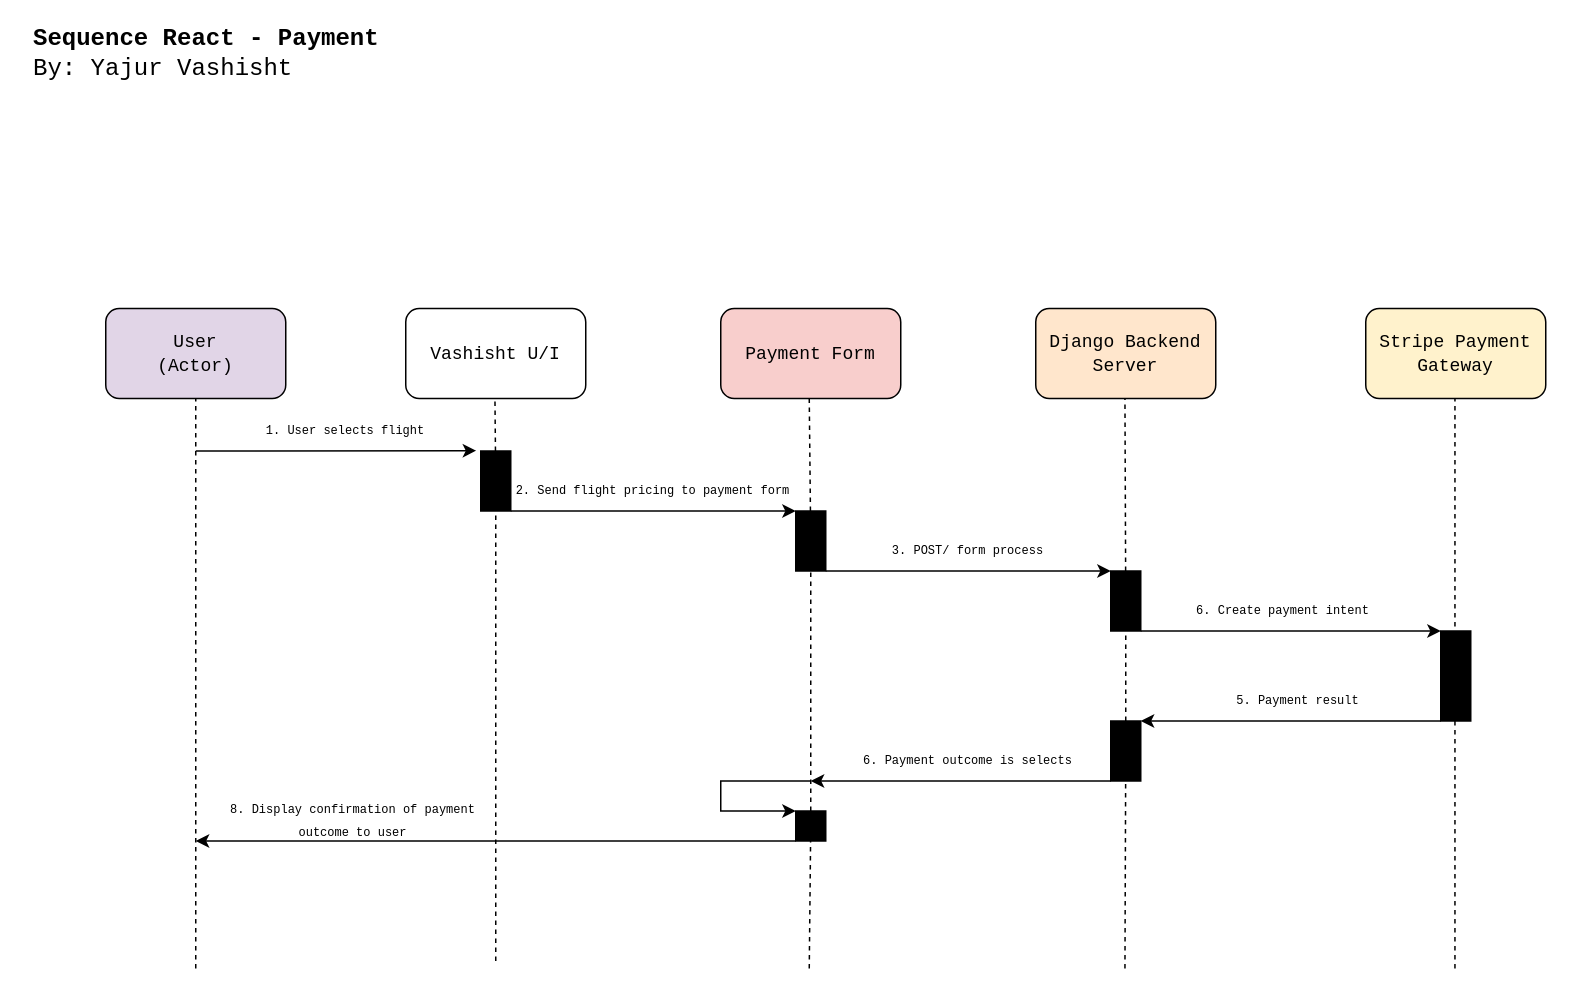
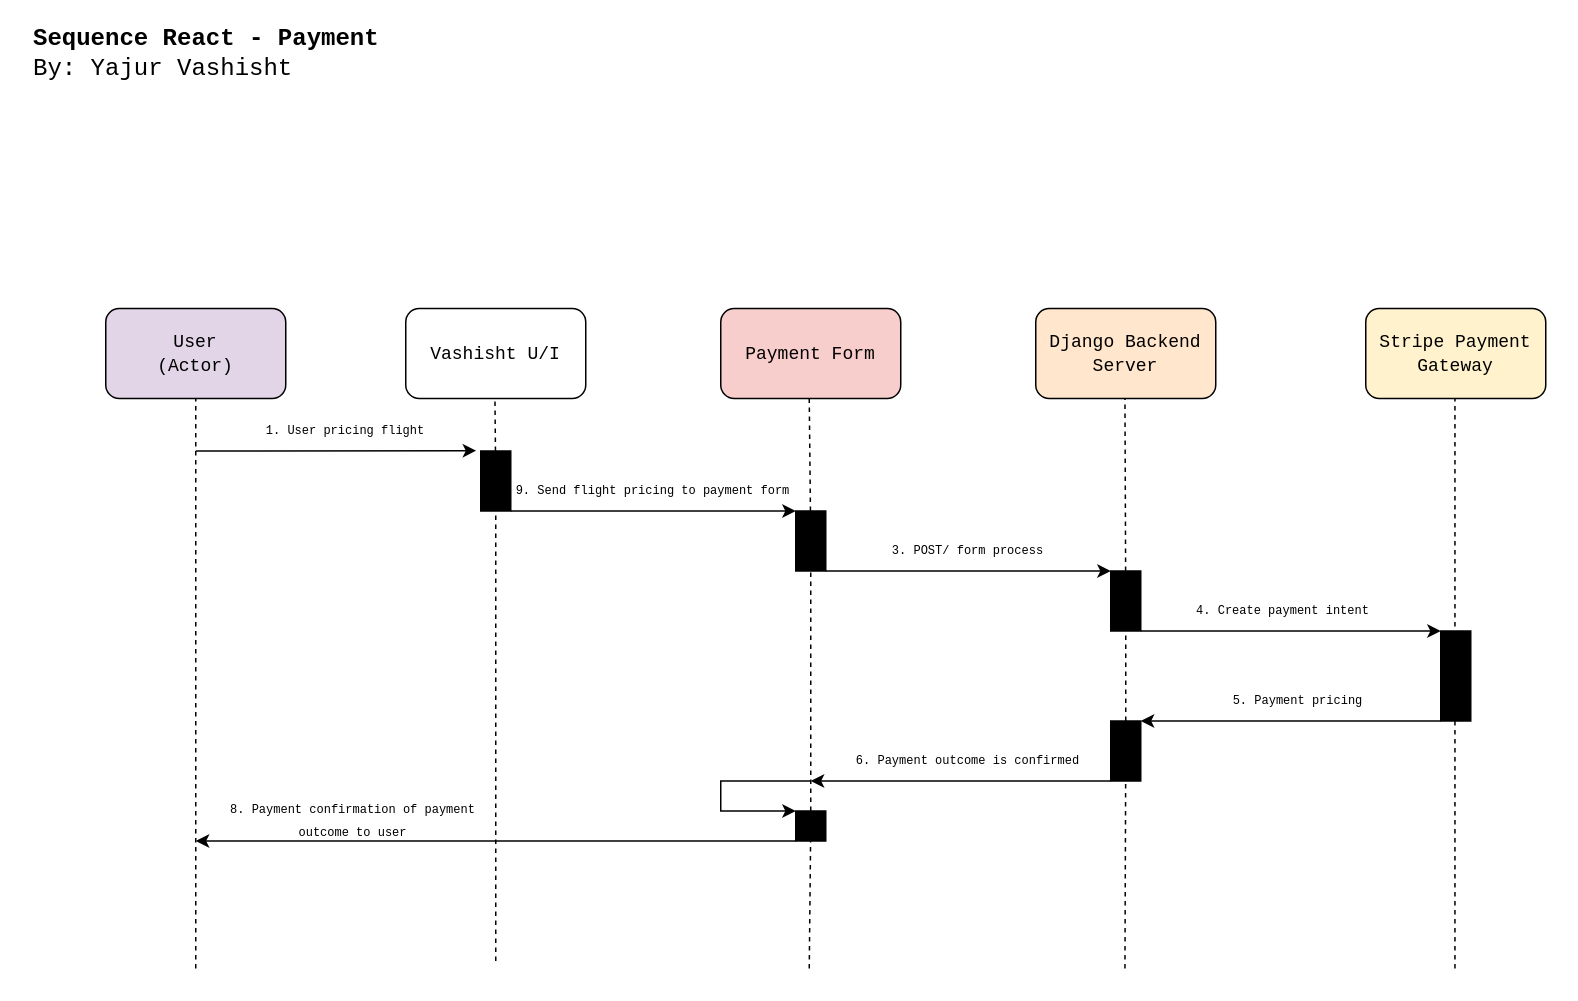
  <mxCell id="0" />
  <mxCell id="1" parent="0" />
  <mxCell id="2" value="&lt;font face=&quot;Courier New&quot;&gt;User&lt;br&gt;(Actor)&lt;br&gt;&lt;/font&gt;" style="rounded=1;whiteSpace=wrap;html=1;fillColor=#e1d5e7;" parent="1" vertex="1"><mxGeometry x="70" y="205" width="120" height="60" as="geometry" /></mxCell>
  <mxCell id="3" value="&lt;font face=&quot;Courier New&quot;&gt;Vashisht U/I&lt;br&gt;&lt;/font&gt;" style="rounded=1;whiteSpace=wrap;html=1;" parent="1" vertex="1"><mxGeometry x="270" y="205" width="120" height="60" as="geometry" /></mxCell>
  <mxCell id="4" value="&lt;font face=&quot;Courier New&quot;&gt;Payment Form&lt;br&gt;&lt;/font&gt;" style="rounded=1;whiteSpace=wrap;html=1;fillColor=#f8cecc;" parent="1" vertex="1"><mxGeometry x="480" y="205" width="120" height="60" as="geometry" /></mxCell>
  <mxCell id="5" value="&lt;font face=&quot;Courier New&quot;&gt;Django Backend Server&lt;br&gt;&lt;/font&gt;" style="rounded=1;whiteSpace=wrap;html=1;fillColor=#ffe6cc;" parent="1" vertex="1"><mxGeometry x="690" y="205" width="120" height="60" as="geometry" /></mxCell>
  <mxCell id="6" value="&lt;font face=&quot;Courier New&quot;&gt;Stripe Payment Gateway&lt;br&gt;&lt;/font&gt;" style="rounded=1;whiteSpace=wrap;html=1;fillColor=#fff2cc;" parent="1" vertex="1"><mxGeometry x="910" y="205" width="120" height="60" as="geometry" /></mxCell>
  <mxCell id="7" value="" style="endArrow=none;dashed=1;html=1;rounded=0;" parent="1" edge="1"><mxGeometry width="50" height="50" relative="1" as="geometry"><mxPoint x="130" y="645" as="sourcePoint" /><mxPoint x="130" y="265" as="targetPoint" /></mxGeometry></mxCell>
  <mxCell id="8" value="" style="endArrow=none;dashed=1;html=1;rounded=0;" parent="1" edge="1" source="15"><mxGeometry width="50" height="50" relative="1" as="geometry"><mxPoint x="329.47" y="645" as="sourcePoint" /><mxPoint x="329.47" y="265" as="targetPoint" /></mxGeometry></mxCell>
  <mxCell id="9" value="" style="endArrow=none;dashed=1;html=1;rounded=0;" parent="1" edge="1" source="17"><mxGeometry width="50" height="50" relative="1" as="geometry"><mxPoint x="539" y="645" as="sourcePoint" /><mxPoint x="539" y="265" as="targetPoint" /></mxGeometry></mxCell>
  <mxCell id="10" value="" style="endArrow=none;dashed=1;html=1;rounded=0;" parent="1" edge="1" source="19"><mxGeometry width="50" height="50" relative="1" as="geometry"><mxPoint x="749.47" y="645" as="sourcePoint" /><mxPoint x="749.47" y="265" as="targetPoint" /></mxGeometry></mxCell>
  <mxCell id="11" value="" style="endArrow=none;dashed=1;html=1;rounded=0;" parent="1" edge="1"><mxGeometry width="50" height="50" relative="1" as="geometry"><mxPoint x="969.47" y="645" as="sourcePoint" /><mxPoint x="969.47" y="265" as="targetPoint" /></mxGeometry></mxCell>
  <mxCell id="12" value="&lt;div style=&quot;font-size: 16px;&quot;&gt;&lt;span style=&quot;font-family: &amp;quot;Courier New&amp;quot;; background-color: initial;&quot;&gt;&lt;font style=&quot;font-size: 16px;&quot;&gt;&lt;b&gt;Sequence React - Payment&lt;/b&gt;&lt;/font&gt;&lt;/span&gt;&lt;/div&gt;&lt;font style=&quot;font-size: 16px;&quot; face=&quot;Courier New&quot;&gt;&lt;div style=&quot;&quot;&gt;&lt;span style=&quot;background-color: initial;&quot;&gt;By: Yajur Vashisht&lt;/span&gt;&lt;/div&gt;&lt;/font&gt;" style="text;html=1;strokeColor=none;fillColor=none;align=left;verticalAlign=middle;whiteSpace=wrap;rounded=0;" vertex="1" parent="1"><mxGeometry x="20" y="20" width="290" height="30" as="geometry" /></mxCell>
  <mxCell id="13" value="" style="endArrow=classic;html=1;rounded=0;entryX=-0.152;entryY=-0.005;entryDx=0;entryDy=0;entryPerimeter=0;" edge="1" parent="1" target="15"><mxGeometry width="50" height="50" relative="1" as="geometry"><mxPoint x="130" y="300" as="sourcePoint" /><mxPoint x="310" y="300" as="targetPoint" /></mxGeometry></mxCell>
  <mxCell id="14" value="" style="endArrow=none;dashed=1;html=1;rounded=0;" edge="1" parent="1" target="15"><mxGeometry width="50" height="50" relative="1" as="geometry"><mxPoint x="330" y="640" as="sourcePoint" /><mxPoint x="329.47" y="265" as="targetPoint" /></mxGeometry></mxCell>
  <mxCell id="15" value="" style="rounded=0;whiteSpace=wrap;html=1;fillColor=#000000;" vertex="1" parent="1"><mxGeometry x="320" y="300" width="20" height="40" as="geometry" /></mxCell>
  <mxCell id="16" value="" style="endArrow=none;dashed=1;html=1;rounded=0;" edge="1" parent="1" source="29" target="17"><mxGeometry width="50" height="50" relative="1" as="geometry"><mxPoint x="539" y="645" as="sourcePoint" /><mxPoint x="539" y="265" as="targetPoint" /></mxGeometry></mxCell>
  <mxCell id="17" value="" style="rounded=0;whiteSpace=wrap;html=1;fillColor=#000000;" vertex="1" parent="1"><mxGeometry x="530" y="340" width="20" height="40" as="geometry" /></mxCell>
  <mxCell id="18" value="" style="endArrow=none;dashed=1;html=1;rounded=0;" edge="1" parent="1" source="26" target="19"><mxGeometry width="50" height="50" relative="1" as="geometry"><mxPoint x="749.47" y="645" as="sourcePoint" /><mxPoint x="749.47" y="265" as="targetPoint" /></mxGeometry></mxCell>
  <mxCell id="19" value="" style="rounded=0;whiteSpace=wrap;html=1;fillColor=#000000;" vertex="1" parent="1"><mxGeometry x="740" y="380" width="20" height="40" as="geometry" /></mxCell>
  <mxCell id="20" value="" style="rounded=0;whiteSpace=wrap;html=1;fillColor=#000000;" vertex="1" parent="1"><mxGeometry x="960" y="420" width="20" height="60" as="geometry" /></mxCell>
  <mxCell id="21" value="" style="endArrow=classic;html=1;rounded=0;entryX=0;entryY=0;entryDx=0;entryDy=0;" edge="1" parent="1" target="17"><mxGeometry width="50" height="50" relative="1" as="geometry"><mxPoint x="340" y="340" as="sourcePoint" /><mxPoint x="527" y="340" as="targetPoint" /></mxGeometry></mxCell>
  <mxCell id="22" value="" style="endArrow=classic;html=1;rounded=0;entryX=0;entryY=0;entryDx=0;entryDy=0;" edge="1" parent="1" target="19"><mxGeometry width="50" height="50" relative="1" as="geometry"><mxPoint x="550" y="380" as="sourcePoint" /><mxPoint x="737" y="380" as="targetPoint" /></mxGeometry></mxCell>
  <mxCell id="23" value="" style="endArrow=classic;html=1;rounded=0;entryX=0;entryY=0;entryDx=0;entryDy=0;" edge="1" parent="1" target="20"><mxGeometry width="50" height="50" relative="1" as="geometry"><mxPoint x="760" y="420" as="sourcePoint" /><mxPoint x="947" y="420" as="targetPoint" /></mxGeometry></mxCell>
  <mxCell id="24" value="" style="endArrow=classic;html=1;rounded=0;entryX=1;entryY=0;entryDx=0;entryDy=0;" edge="1" parent="1" target="26"><mxGeometry width="50" height="50" relative="1" as="geometry"><mxPoint x="960" y="480" as="sourcePoint" /><mxPoint x="773" y="480" as="targetPoint" /></mxGeometry></mxCell>
  <mxCell id="25" value="" style="endArrow=none;dashed=1;html=1;rounded=0;" edge="1" parent="1" target="26"><mxGeometry width="50" height="50" relative="1" as="geometry"><mxPoint x="749.47" y="645" as="sourcePoint" /><mxPoint x="750" y="420" as="targetPoint" /></mxGeometry></mxCell>
  <mxCell id="26" value="" style="rounded=0;whiteSpace=wrap;html=1;fillColor=#000000;" vertex="1" parent="1"><mxGeometry x="740" y="480" width="20" height="40" as="geometry" /></mxCell>
  <mxCell id="27" value="" style="endArrow=classic;html=1;rounded=0;" edge="1" parent="1"><mxGeometry width="50" height="50" relative="1" as="geometry"><mxPoint x="740" y="520" as="sourcePoint" /><mxPoint x="540" y="520" as="targetPoint" /></mxGeometry></mxCell>
  <mxCell id="28" value="" style="endArrow=none;dashed=1;html=1;rounded=0;" edge="1" parent="1" target="29"><mxGeometry width="50" height="50" relative="1" as="geometry"><mxPoint x="539" y="645" as="sourcePoint" /><mxPoint x="540" y="380" as="targetPoint" /></mxGeometry></mxCell>
  <mxCell id="29" value="" style="rounded=0;whiteSpace=wrap;html=1;fillColor=#000000;" vertex="1" parent="1"><mxGeometry x="530" y="540" width="20" height="20" as="geometry" /></mxCell>
  <mxCell id="30" value="" style="endArrow=classic;html=1;rounded=0;entryX=0;entryY=0;entryDx=0;entryDy=0;" edge="1" parent="1" target="29"><mxGeometry width="50" height="50" relative="1" as="geometry"><mxPoint x="540" y="520" as="sourcePoint" /><mxPoint x="520" y="540" as="targetPoint" /><Array as="points"><mxPoint x="480" y="520" /><mxPoint x="480" y="540" /></Array></mxGeometry></mxCell>
  <mxCell id="31" value="" style="endArrow=classic;html=1;rounded=0;" edge="1" parent="1"><mxGeometry width="50" height="50" relative="1" as="geometry"><mxPoint x="530" y="560" as="sourcePoint" /><mxPoint x="130" y="560" as="targetPoint" /></mxGeometry></mxCell>
- <mxCell id="32" value="&lt;font style=&quot;font-size: 8px;&quot; face=&quot;Courier New&quot;&gt;1. User selects flight&lt;/font&gt;" style="text;html=1;strokeColor=none;fillColor=none;align=center;verticalAlign=middle;whiteSpace=wrap;rounded=0;" vertex="1" parent="1"><mxGeometry x="130" y="270" width="200" height="30" as="geometry" /></mxCell>
- <mxCell id="33" value="&lt;font style=&quot;font-size: 8px;&quot; face=&quot;Courier New&quot;&gt;2. Send flight pricing to payment form&lt;/font&gt;" style="text;html=1;strokeColor=none;fillColor=none;align=center;verticalAlign=middle;whiteSpace=wrap;rounded=0;" vertex="1" parent="1"><mxGeometry x="340" y="310" width="190" height="30" as="geometry" /></mxCell>
+ <mxCell id="32" value="&lt;font style=&quot;font-size: 8px;&quot; face=&quot;Courier New&quot;&gt;1. User pricing flight&lt;/font&gt;" style="text;html=1;strokeColor=none;fillColor=none;align=center;verticalAlign=middle;whiteSpace=wrap;rounded=0;" vertex="1" parent="1"><mxGeometry x="130" y="270" width="200" height="30" as="geometry" /></mxCell>
+ <mxCell id="33" value="&lt;font style=&quot;font-size: 8px;&quot; face=&quot;Courier New&quot;&gt;9. Send flight pricing to payment form&lt;/font&gt;" style="text;html=1;strokeColor=none;fillColor=none;align=center;verticalAlign=middle;whiteSpace=wrap;rounded=0;" vertex="1" parent="1"><mxGeometry x="340" y="310" width="190" height="30" as="geometry" /></mxCell>
  <mxCell id="34" value="&lt;font style=&quot;font-size: 8px;&quot; face=&quot;Courier New&quot;&gt;3. POST/ form process&lt;/font&gt;" style="text;html=1;strokeColor=none;fillColor=none;align=center;verticalAlign=middle;whiteSpace=wrap;rounded=0;" vertex="1" parent="1"><mxGeometry x="550" y="350" width="190" height="30" as="geometry" /></mxCell>
- <mxCell id="35" value="&lt;font style=&quot;font-size: 8px;&quot; face=&quot;Courier New&quot;&gt;6. Create payment intent&lt;/font&gt;" style="text;html=1;strokeColor=none;fillColor=none;align=center;verticalAlign=middle;whiteSpace=wrap;rounded=0;" vertex="1" parent="1"><mxGeometry x="760" y="390" width="190" height="30" as="geometry" /></mxCell>
- <mxCell id="36" value="&lt;font style=&quot;font-size: 8px;&quot; face=&quot;Courier New&quot;&gt;5. Payment result&lt;/font&gt;" style="text;html=1;strokeColor=none;fillColor=none;align=center;verticalAlign=middle;whiteSpace=wrap;rounded=0;" vertex="1" parent="1"><mxGeometry x="770" y="450" width="190" height="30" as="geometry" /></mxCell>
- <mxCell id="37" value="&lt;font style=&quot;font-size: 8px;&quot; face=&quot;Courier New&quot;&gt;6. Payment outcome is selects&lt;/font&gt;" style="text;html=1;strokeColor=none;fillColor=none;align=center;verticalAlign=middle;whiteSpace=wrap;rounded=0;" vertex="1" parent="1"><mxGeometry x="550" y="490" width="190" height="30" as="geometry" /></mxCell>
- <mxCell id="38" value="&lt;font style=&quot;font-size: 8px;&quot; face=&quot;Courier New&quot;&gt;8. Display confirmation of payment outcome to user&lt;/font&gt;" style="text;html=1;strokeColor=none;fillColor=none;align=center;verticalAlign=middle;whiteSpace=wrap;rounded=0;" vertex="1" parent="1"><mxGeometry x="140" y="530" width="190" height="30" as="geometry" /></mxCell>
+ <mxCell id="35" value="&lt;font style=&quot;font-size: 8px;&quot; face=&quot;Courier New&quot;&gt;4. Create payment intent&lt;/font&gt;" style="text;html=1;strokeColor=none;fillColor=none;align=center;verticalAlign=middle;whiteSpace=wrap;rounded=0;" vertex="1" parent="1"><mxGeometry x="760" y="390" width="190" height="30" as="geometry" /></mxCell>
+ <mxCell id="36" value="&lt;font style=&quot;font-size: 8px;&quot; face=&quot;Courier New&quot;&gt;5. Payment pricing&lt;/font&gt;" style="text;html=1;strokeColor=none;fillColor=none;align=center;verticalAlign=middle;whiteSpace=wrap;rounded=0;" vertex="1" parent="1"><mxGeometry x="770" y="450" width="190" height="30" as="geometry" /></mxCell>
+ <mxCell id="37" value="&lt;font style=&quot;font-size: 8px;&quot; face=&quot;Courier New&quot;&gt;6. Payment outcome is confirmed&lt;/font&gt;" style="text;html=1;strokeColor=none;fillColor=none;align=center;verticalAlign=middle;whiteSpace=wrap;rounded=0;" vertex="1" parent="1"><mxGeometry x="550" y="490" width="190" height="30" as="geometry" /></mxCell>
+ <mxCell id="38" value="&lt;font style=&quot;font-size: 8px;&quot; face=&quot;Courier New&quot;&gt;8. Payment confirmation of payment outcome to user&lt;/font&gt;" style="text;html=1;strokeColor=none;fillColor=none;align=center;verticalAlign=middle;whiteSpace=wrap;rounded=0;" vertex="1" parent="1"><mxGeometry x="140" y="530" width="190" height="30" as="geometry" /></mxCell>
